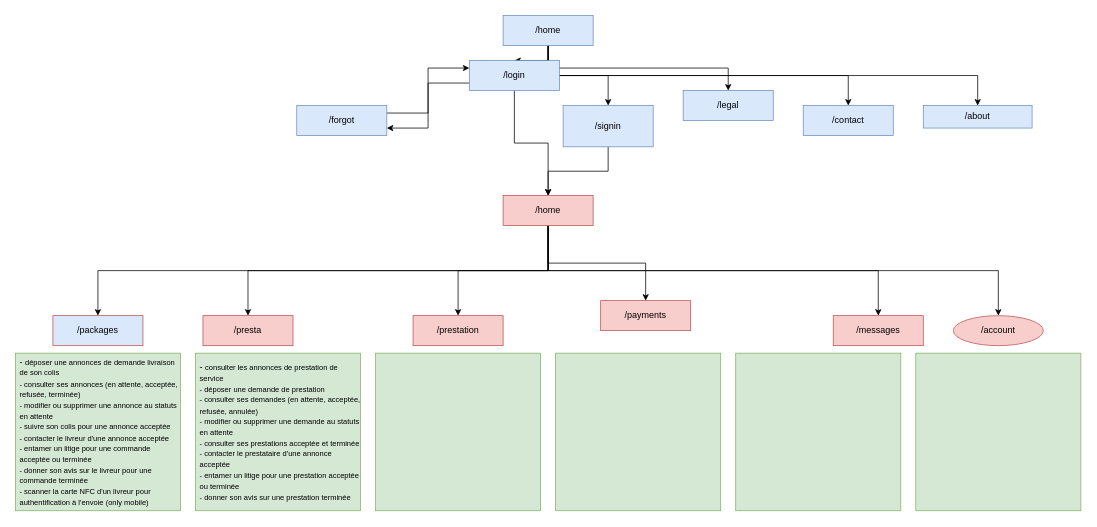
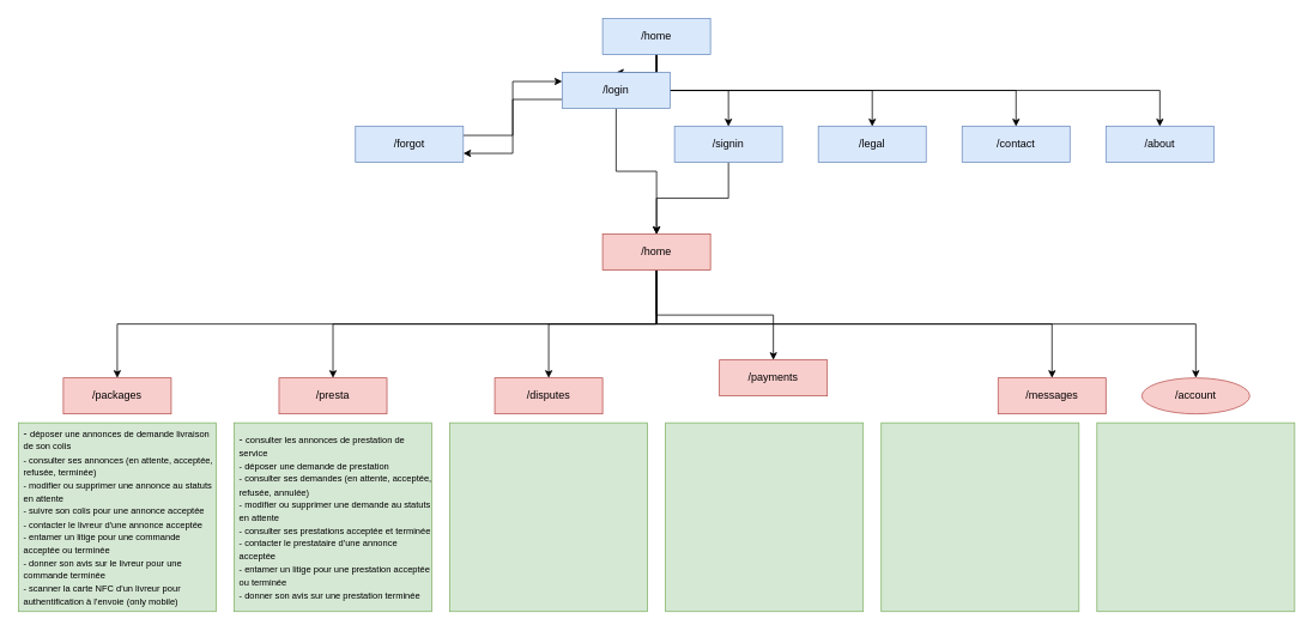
  <mxCell id="0" />
  <mxCell id="1" parent="0" />
  <mxCell id="2" style="edgeStyle=orthogonalEdgeStyle;rounded=0;orthogonalLoop=1;jettySize=auto;html=1;entryX=0.5;entryY=0;entryDx=0;entryDy=0;exitX=0.5;exitY=1;exitDx=0;exitDy=0;" parent="1" source="7" target="8" edge="1"><mxGeometry relative="1" as="geometry" /></mxCell>
  <mxCell id="3" style="edgeStyle=orthogonalEdgeStyle;rounded=0;orthogonalLoop=1;jettySize=auto;html=1;exitX=0.5;exitY=1;exitDx=0;exitDy=0;" parent="1" source="7" target="10" edge="1"><mxGeometry relative="1" as="geometry" /></mxCell>
  <mxCell id="4" style="edgeStyle=orthogonalEdgeStyle;rounded=0;orthogonalLoop=1;jettySize=auto;html=1;exitX=0.5;exitY=1;exitDx=0;exitDy=0;" parent="1" source="7" target="9" edge="1"><mxGeometry relative="1" as="geometry" /></mxCell>
  <mxCell id="5" style="edgeStyle=orthogonalEdgeStyle;rounded=0;orthogonalLoop=1;jettySize=auto;html=1;" parent="1" source="7" target="15" edge="1"><mxGeometry relative="1" as="geometry" /></mxCell>
  <mxCell id="6" style="edgeStyle=orthogonalEdgeStyle;rounded=0;orthogonalLoop=1;jettySize=auto;html=1;" parent="1" source="7" target="12" edge="1"><mxGeometry relative="1" as="geometry" /></mxCell>
  <mxCell id="7" value="/home" style="rounded=0;whiteSpace=wrap;html=1;fillColor=#dae8fc;strokeColor=#6c8ebf;" parent="1" vertex="1"><mxGeometry x="670" y="20" width="120" height="40" as="geometry" /></mxCell>
- <mxCell id="8" value="/about" style="rounded=0;whiteSpace=wrap;html=1;fillColor=#dae8fc;strokeColor=#6c8ebf;" parent="1" vertex="1"><mxGeometry x="1230" y="140" width="145" height="30" as="geometry" /></mxCell>
+ <mxCell id="8" value="/about" style="rounded=0;whiteSpace=wrap;html=1;fillColor=#dae8fc;strokeColor=#6c8ebf;" parent="1" vertex="1"><mxGeometry x="1230" y="140" width="120" height="40" as="geometry" /></mxCell>
  <mxCell id="9" value="/contact" style="rounded=0;whiteSpace=wrap;html=1;fillColor=#dae8fc;strokeColor=#6c8ebf;" parent="1" vertex="1"><mxGeometry x="1070" y="140" width="120" height="40" as="geometry" /></mxCell>
- <mxCell id="10" value="/legal" style="rounded=0;whiteSpace=wrap;html=1;fillColor=#dae8fc;strokeColor=#6c8ebf;" parent="1" vertex="1"><mxGeometry x="910" y="120" width="120" height="40" as="geometry" /></mxCell>
+ <mxCell id="10" value="/legal" style="rounded=0;whiteSpace=wrap;html=1;fillColor=#dae8fc;strokeColor=#6c8ebf;" parent="1" vertex="1"><mxGeometry x="910" y="140" width="120" height="40" as="geometry" /></mxCell>
  <mxCell id="11" style="edgeStyle=orthogonalEdgeStyle;rounded=0;orthogonalLoop=1;jettySize=auto;html=1;entryX=0.5;entryY=0;entryDx=0;entryDy=0;" parent="1" source="12" target="24" edge="1"><mxGeometry relative="1" as="geometry" /></mxCell>
- <mxCell id="12" value="/signin" style="rounded=0;whiteSpace=wrap;html=1;fillColor=#dae8fc;strokeColor=#6c8ebf;" parent="1" vertex="1"><mxGeometry x="750" y="140" width="120" height="55" as="geometry" /></mxCell>
+ <mxCell id="12" value="/signin" style="rounded=0;whiteSpace=wrap;html=1;fillColor=#dae8fc;strokeColor=#6c8ebf;" parent="1" vertex="1"><mxGeometry y="140" width="120" height="40" as="geometry" x="750" /></mxCell>
  <mxCell id="13" style="edgeStyle=orthogonalEdgeStyle;rounded=0;orthogonalLoop=1;jettySize=auto;html=1;entryX=1;entryY=0.75;entryDx=0;entryDy=0;exitX=0;exitY=0.75;exitDx=0;exitDy=0;fillColor=#dae8fc;strokeColor=#000000;" parent="1" source="15" target="17" edge="1"><mxGeometry relative="1" as="geometry" /></mxCell>
  <mxCell id="14" style="edgeStyle=orthogonalEdgeStyle;rounded=0;orthogonalLoop=1;jettySize=auto;html=1;" parent="1" source="15" target="24" edge="1"><mxGeometry relative="1" as="geometry" /></mxCell>
  <mxCell id="15" value="/login" style="rounded=0;whiteSpace=wrap;html=1;fillColor=#dae8fc;strokeColor=#6c8ebf;" parent="1" vertex="1"><mxGeometry x="625" y="80" width="120" height="40" as="geometry" /></mxCell>
  <mxCell id="16" style="edgeStyle=orthogonalEdgeStyle;rounded=0;orthogonalLoop=1;jettySize=auto;html=1;exitX=1;exitY=0.25;exitDx=0;exitDy=0;entryX=0;entryY=0.25;entryDx=0;entryDy=0;fillColor=#dae8fc;strokeColor=#000000;" parent="1" source="17" target="15" edge="1"><mxGeometry relative="1" as="geometry" /></mxCell>
  <mxCell id="17" value="/forgot" style="rounded=0;whiteSpace=wrap;html=1;fillColor=#dae8fc;strokeColor=#6c8ebf;" parent="1" vertex="1"><mxGeometry x="395" y="140" width="120" height="40" as="geometry" /></mxCell>
  <mxCell id="18" style="edgeStyle=orthogonalEdgeStyle;rounded=0;orthogonalLoop=1;jettySize=auto;html=1;exitX=0.5;exitY=1;exitDx=0;exitDy=0;" edge="1" parent="1" source="24" target="25"><mxGeometry relative="1" as="geometry" /></mxCell>
  <mxCell id="19" style="edgeStyle=orthogonalEdgeStyle;rounded=0;orthogonalLoop=1;jettySize=auto;html=1;exitX=0.5;exitY=1;exitDx=0;exitDy=0;" edge="1" parent="1" source="24" target="26"><mxGeometry relative="1" as="geometry" /></mxCell>
  <mxCell id="20" style="edgeStyle=orthogonalEdgeStyle;rounded=0;orthogonalLoop=1;jettySize=auto;html=1;" edge="1" parent="1" source="24" target="27"><mxGeometry relative="1" as="geometry" /></mxCell>
  <mxCell id="21" style="edgeStyle=orthogonalEdgeStyle;rounded=0;orthogonalLoop=1;jettySize=auto;html=1;exitX=0.5;exitY=1;exitDx=0;exitDy=0;" edge="1" parent="1" source="24" target="28"><mxGeometry relative="1" as="geometry" /></mxCell>
  <mxCell id="22" style="edgeStyle=orthogonalEdgeStyle;rounded=0;orthogonalLoop=1;jettySize=auto;html=1;entryX=0.5;entryY=0;entryDx=0;entryDy=0;exitX=0.5;exitY=1;exitDx=0;exitDy=0;" edge="1" parent="1" source="24" target="29"><mxGeometry relative="1" as="geometry" /></mxCell>
  <mxCell id="23" style="edgeStyle=orthogonalEdgeStyle;rounded=0;orthogonalLoop=1;jettySize=auto;html=1;entryX=0.5;entryY=0;entryDx=0;entryDy=0;exitX=0.5;exitY=1;exitDx=0;exitDy=0;" edge="1" parent="1" source="24" target="30"><mxGeometry relative="1" as="geometry" /></mxCell>
  <mxCell id="24" value="/home" style="rounded=0;whiteSpace=wrap;html=1;fillColor=#f8cecc;strokeColor=#b85450;" parent="1" vertex="1"><mxGeometry x="670" y="260" width="120" height="40" as="geometry" /></mxCell>
- <mxCell id="25" value="/packages" style="rounded=0;whiteSpace=wrap;html=1;fillColor=#dae8fc;strokeColor=#b85450;" parent="1" vertex="1"><mxGeometry x="70" y="420" width="120" height="40" as="geometry" /></mxCell>
- <mxCell id="26" value="/presta" style="rounded=0;whiteSpace=wrap;html=1;fillColor=#f8cecc;strokeColor=#b85450;" parent="1" vertex="1"><mxGeometry x="270" y="420" width="120" height="40" as="geometry" /></mxCell>
- <mxCell id="27" value="/prestation" style="rounded=0;whiteSpace=wrap;html=1;fillColor=#f8cecc;strokeColor=#b85450;" parent="1" vertex="1"><mxGeometry x="550" y="420" width="120" height="40" as="geometry" /></mxCell>
+ <mxCell id="25" value="/packages" style="rounded=0;whiteSpace=wrap;html=1;fillColor=#f8cecc;strokeColor=#b85450;" parent="1" vertex="1"><mxGeometry x="70" y="420" width="120" height="40" as="geometry" /></mxCell>
+ <mxCell id="26" value="/presta" style="rounded=0;whiteSpace=wrap;html=1;fillColor=#f8cecc;strokeColor=#b85450;" parent="1" vertex="1"><mxGeometry x="310" y="420" width="120" height="40" as="geometry" /></mxCell>
+ <mxCell id="27" value="/disputes" style="rounded=0;whiteSpace=wrap;html=1;fillColor=#f8cecc;strokeColor=#b85450;" parent="1" vertex="1"><mxGeometry x="550" y="420" width="120" height="40" as="geometry" /></mxCell>
  <mxCell id="28" value="/payments" style="rounded=0;whiteSpace=wrap;html=1;fillColor=#f8cecc;strokeColor=#b85450;" parent="1" vertex="1"><mxGeometry x="800" y="400" width="120" height="40" as="geometry" /></mxCell>
  <mxCell id="29" value="/messages" style="rounded=0;whiteSpace=wrap;html=1;fillColor=#f8cecc;strokeColor=#b85450;" parent="1" vertex="1"><mxGeometry x="1110" y="420" width="120" height="40" as="geometry" /></mxCell>
  <mxCell id="30" value="/account" style="ellipse;whiteSpace=wrap;html=1;fillColor=#f8cecc;strokeColor=#b85450;" parent="1" vertex="1"><mxGeometry x="1270" y="420" width="120" height="40" as="geometry" /></mxCell>
  <mxCell id="31" value="&lt;span style=&quot;&quot;&gt;-&amp;nbsp;&lt;/span&gt;&lt;span style=&quot;font-size: 10px;&quot;&gt;déposer une annonces de demande livraison de son colis&lt;/span&gt;&lt;div style=&quot;&quot;&gt;&lt;span style=&quot;font-size: 10px;&quot;&gt;-&amp;nbsp;&lt;/span&gt;&lt;span style=&quot;font-size: 10px; background-color: transparent; color: light-dark(rgb(0, 0, 0), rgb(255, 255, 255));&quot;&gt;consulter ses annonces (en attente, acceptée, refusée, terminée)&lt;/span&gt;&lt;/div&gt;&lt;div style=&quot;&quot;&gt;&lt;span style=&quot;font-size: 10px; background-color: transparent; color: light-dark(rgb(0, 0, 0), rgb(255, 255, 255));&quot;&gt;-&amp;nbsp;&lt;/span&gt;&lt;span style=&quot;font-size: 10px; background-color: transparent; color: light-dark(rgb(0, 0, 0), rgb(255, 255, 255));&quot;&gt;modifier ou supprimer une annonce au statuts en attente&lt;/span&gt;&lt;/div&gt;&lt;div style=&quot;&quot;&gt;&lt;span style=&quot;font-size: 10px; background-color: transparent; color: light-dark(rgb(0, 0, 0), rgb(255, 255, 255));&quot;&gt;-&amp;nbsp;&lt;/span&gt;&lt;font style=&quot;background-color: transparent; color: light-dark(rgb(0, 0, 0), rgb(255, 255, 255)); font-size: 10px;&quot;&gt;suivre son colis pour une annonce acceptée&lt;/font&gt;&lt;/div&gt;&lt;div style=&quot;&quot;&gt;&lt;span style=&quot;background-color: transparent; color: light-dark(rgb(0, 0, 0), rgb(255, 255, 255)); font-size: 10px;&quot;&gt;-&amp;nbsp;&lt;/span&gt;&lt;span style=&quot;background-color: transparent; color: light-dark(rgb(0, 0, 0), rgb(255, 255, 255)); font-size: 10px;&quot;&gt;contacter le livreur d'une annonce acceptée&amp;nbsp;&lt;/span&gt;&lt;/div&gt;&lt;div style=&quot;&quot;&gt;&lt;span style=&quot;background-color: transparent; color: light-dark(rgb(0, 0, 0), rgb(255, 255, 255)); font-size: 10px;&quot;&gt;-&amp;nbsp;&lt;/span&gt;&lt;span style=&quot;font-size: 10px; background-color: transparent; color: light-dark(rgb(0, 0, 0), rgb(255, 255, 255));&quot;&gt;entamer un litige pour une commande acceptée ou terminée&lt;/span&gt;&lt;/div&gt;&lt;div style=&quot;&quot;&gt;&lt;span style=&quot;font-size: 10px; background-color: transparent; color: light-dark(rgb(0, 0, 0), rgb(255, 255, 255));&quot;&gt;-&amp;nbsp;&lt;/span&gt;&lt;span style=&quot;font-size: 10px; background-color: transparent; color: light-dark(rgb(0, 0, 0), rgb(255, 255, 255));&quot;&gt;donner son avis sur le livreur pour une commande terminée&lt;/span&gt;&lt;/div&gt;&lt;div style=&quot;&quot;&gt;&lt;span style=&quot;font-size: 10px; background-color: transparent; color: light-dark(rgb(0, 0, 0), rgb(255, 255, 255));&quot;&gt;-&amp;nbsp;&lt;/span&gt;&lt;font style=&quot;background-color: transparent; color: light-dark(rgb(0, 0, 0), rgb(255, 255, 255)); font-size: 10px;&quot;&gt;scanner la carte NFC d'un livreur pour authentification à l'envoi&lt;/font&gt;&lt;span style=&quot;background-color: transparent; color: light-dark(rgb(0, 0, 0), rgb(255, 255, 255)); font-size: 10px;&quot;&gt;e (only mobile)&lt;/span&gt;&lt;/div&gt;" style="whiteSpace=wrap;html=1;align=left;spacingLeft=4;fillColor=#d5e8d4;strokeColor=#82b366;" vertex="1" parent="1"><mxGeometry x="20" y="470" width="220" height="210" as="geometry" /></mxCell>
  <mxCell id="32" value="&lt;span style=&quot;&quot;&gt;-&amp;nbsp;&lt;/span&gt;&lt;span style=&quot;font-size: 10px;&quot;&gt;consulter les annonces de prestation de service&lt;/span&gt;&lt;div style=&quot;&quot;&gt;&lt;span style=&quot;font-size: 10px;&quot;&gt;-&amp;nbsp;&lt;/span&gt;&lt;span style=&quot;font-size: 10px; background-color: transparent; color: light-dark(rgb(0, 0, 0), rgb(255, 255, 255));&quot;&gt;déposer une demande de prestation&lt;/span&gt;&lt;/div&gt;&lt;div style=&quot;&quot;&gt;&lt;span style=&quot;font-size: 10px; background-color: transparent; color: light-dark(rgb(0, 0, 0), rgb(255, 255, 255));&quot;&gt;-&amp;nbsp;&lt;/span&gt;&lt;span style=&quot;font-size: 10px; background-color: transparent; color: light-dark(rgb(0, 0, 0), rgb(255, 255, 255));&quot;&gt;consulter ses demandes (en attente, acceptée, refusée, annulée)&lt;/span&gt;&lt;/div&gt;&lt;div style=&quot;&quot;&gt;&lt;span style=&quot;font-size: 10px; background-color: transparent; color: light-dark(rgb(0, 0, 0), rgb(255, 255, 255));&quot;&gt;-&amp;nbsp;&lt;/span&gt;&lt;span style=&quot;font-size: 10px; background-color: transparent; color: light-dark(rgb(0, 0, 0), rgb(255, 255, 255));&quot;&gt;modifier ou supprimer une demande au statuts en attente&lt;/span&gt;&lt;/div&gt;&lt;div style=&quot;&quot;&gt;&lt;span style=&quot;background-color: transparent; color: light-dark(rgb(0, 0, 0), rgb(255, 255, 255)); font-size: 10px;&quot;&gt;-&amp;nbsp;&lt;/span&gt;&lt;span style=&quot;font-size: 10px; background-color: transparent; color: light-dark(rgb(0, 0, 0), rgb(255, 255, 255));&quot;&gt;consulter ses prestations acceptée et terminée&lt;/span&gt;&lt;/div&gt;&lt;div style=&quot;&quot;&gt;&lt;span style=&quot;background-color: transparent; color: light-dark(rgb(0, 0, 0), rgb(255, 255, 255)); font-size: 10px;&quot;&gt;-&amp;nbsp;&lt;/span&gt;&lt;span style=&quot;background-color: transparent; color: light-dark(rgb(0, 0, 0), rgb(255, 255, 255)); font-size: 10px;&quot;&gt;contacter le prestataire d'une&amp;nbsp;&lt;/span&gt;&lt;span style=&quot;background-color: transparent; color: light-dark(rgb(0, 0, 0), rgb(255, 255, 255)); font-size: 10px;&quot;&gt;annonce&lt;/span&gt;&lt;/div&gt;&lt;div style=&quot;&quot;&gt;&lt;span style=&quot;background-color: transparent; color: light-dark(rgb(0, 0, 0), rgb(255, 255, 255)); font-size: 10px;&quot;&gt;acceptée&lt;/span&gt;&lt;/div&gt;&lt;div style=&quot;&quot;&gt;&lt;span style=&quot;font-size: 10px; background-color: transparent; color: light-dark(rgb(0, 0, 0), rgb(255, 255, 255));&quot;&gt;-&amp;nbsp;&lt;/span&gt;&lt;span style=&quot;font-size: 10px; background-color: transparent; color: light-dark(rgb(0, 0, 0), rgb(255, 255, 255));&quot;&gt;entamer un litige pour une prestation acceptée ou terminée&lt;/span&gt;&lt;/div&gt;&lt;div style=&quot;&quot;&gt;&lt;span style=&quot;font-size: 10px; background-color: transparent; color: light-dark(rgb(0, 0, 0), rgb(255, 255, 255));&quot;&gt;-&amp;nbsp;&lt;/span&gt;&lt;span style=&quot;background-color: transparent; color: light-dark(rgb(0, 0, 0), rgb(255, 255, 255)); font-size: 10px;&quot;&gt;donner son avis sur une&amp;nbsp;&lt;/span&gt;&lt;span style=&quot;background-color: transparent; color: light-dark(rgb(0, 0, 0), rgb(255, 255, 255)); font-size: 10px;&quot;&gt;prestation&amp;nbsp;&lt;/span&gt;&lt;span style=&quot;background-color: transparent; color: light-dark(rgb(0, 0, 0), rgb(255, 255, 255)); font-size: 10px;&quot;&gt;terminée&lt;/span&gt;&lt;/div&gt;" style="whiteSpace=wrap;html=1;align=left;spacingLeft=4;fillColor=#d5e8d4;strokeColor=#82b366;" vertex="1" parent="1"><mxGeometry x="260" y="470" width="220" height="210" as="geometry" /></mxCell>
  <mxCell id="33" value="" style="whiteSpace=wrap;html=1;align=left;spacingLeft=4;fillColor=#d5e8d4;strokeColor=#82b366;" vertex="1" parent="1"><mxGeometry x="500" y="470" width="220" height="210" as="geometry" /></mxCell>
  <mxCell id="34" value="" style="whiteSpace=wrap;html=1;align=left;spacingLeft=4;fillColor=#d5e8d4;strokeColor=#82b366;" vertex="1" parent="1"><mxGeometry x="740" y="470" width="220" height="210" as="geometry" /></mxCell>
  <mxCell id="35" value="" style="whiteSpace=wrap;html=1;align=left;spacingLeft=4;fillColor=#d5e8d4;strokeColor=#82b366;" vertex="1" parent="1"><mxGeometry x="980" y="470" width="220" height="210" as="geometry" /></mxCell>
  <mxCell id="36" value="" style="whiteSpace=wrap;html=1;align=left;spacingLeft=4;fillColor=#d5e8d4;strokeColor=#82b366;" vertex="1" parent="1"><mxGeometry x="1220" y="470" width="220" height="210" as="geometry" /></mxCell>
